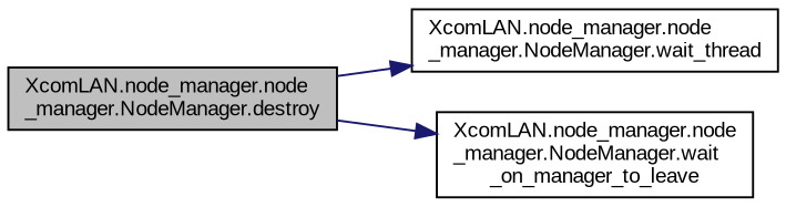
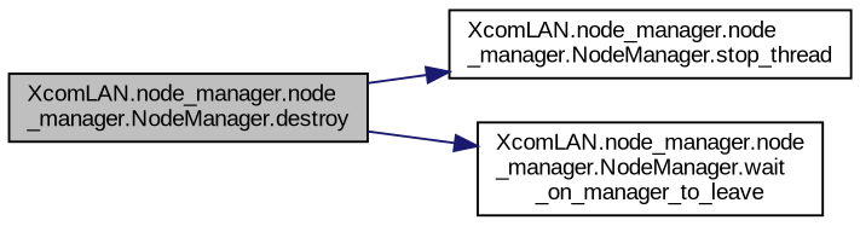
  digraph {
    rankdir=LR
    fontname="Liberation Sans"
    node [color=black fillcolor=white fontname="Liberation Sans" fontsize=10 shape=record style=filled]
    edge [color=midnightblue fontname="Liberation Sans" fontsize=10 labelfontname=Helvetica labelfontsize=10 style=solid]
    n1 [fillcolor=grey75 fontcolor=black height=0.2 label="XcomLAN.node_manager.node\l_manager.NodeManager.destroy" width=0.4]
-   n2 [height=0.2 label="XcomLAN.node_manager.node\l_manager.NodeManager.wait_thread" width=0.4]
+   n2 [height=0.2 label="XcomLAN.node_manager.node\l_manager.NodeManager.stop_thread" width=0.4]
    n3 [height=0.2 label="XcomLAN.node_manager.node\l_manager.NodeManager.wait\l_on_manager_to_leave" width=0.4]
    n1 -> n2
    n1 -> n3
  }
